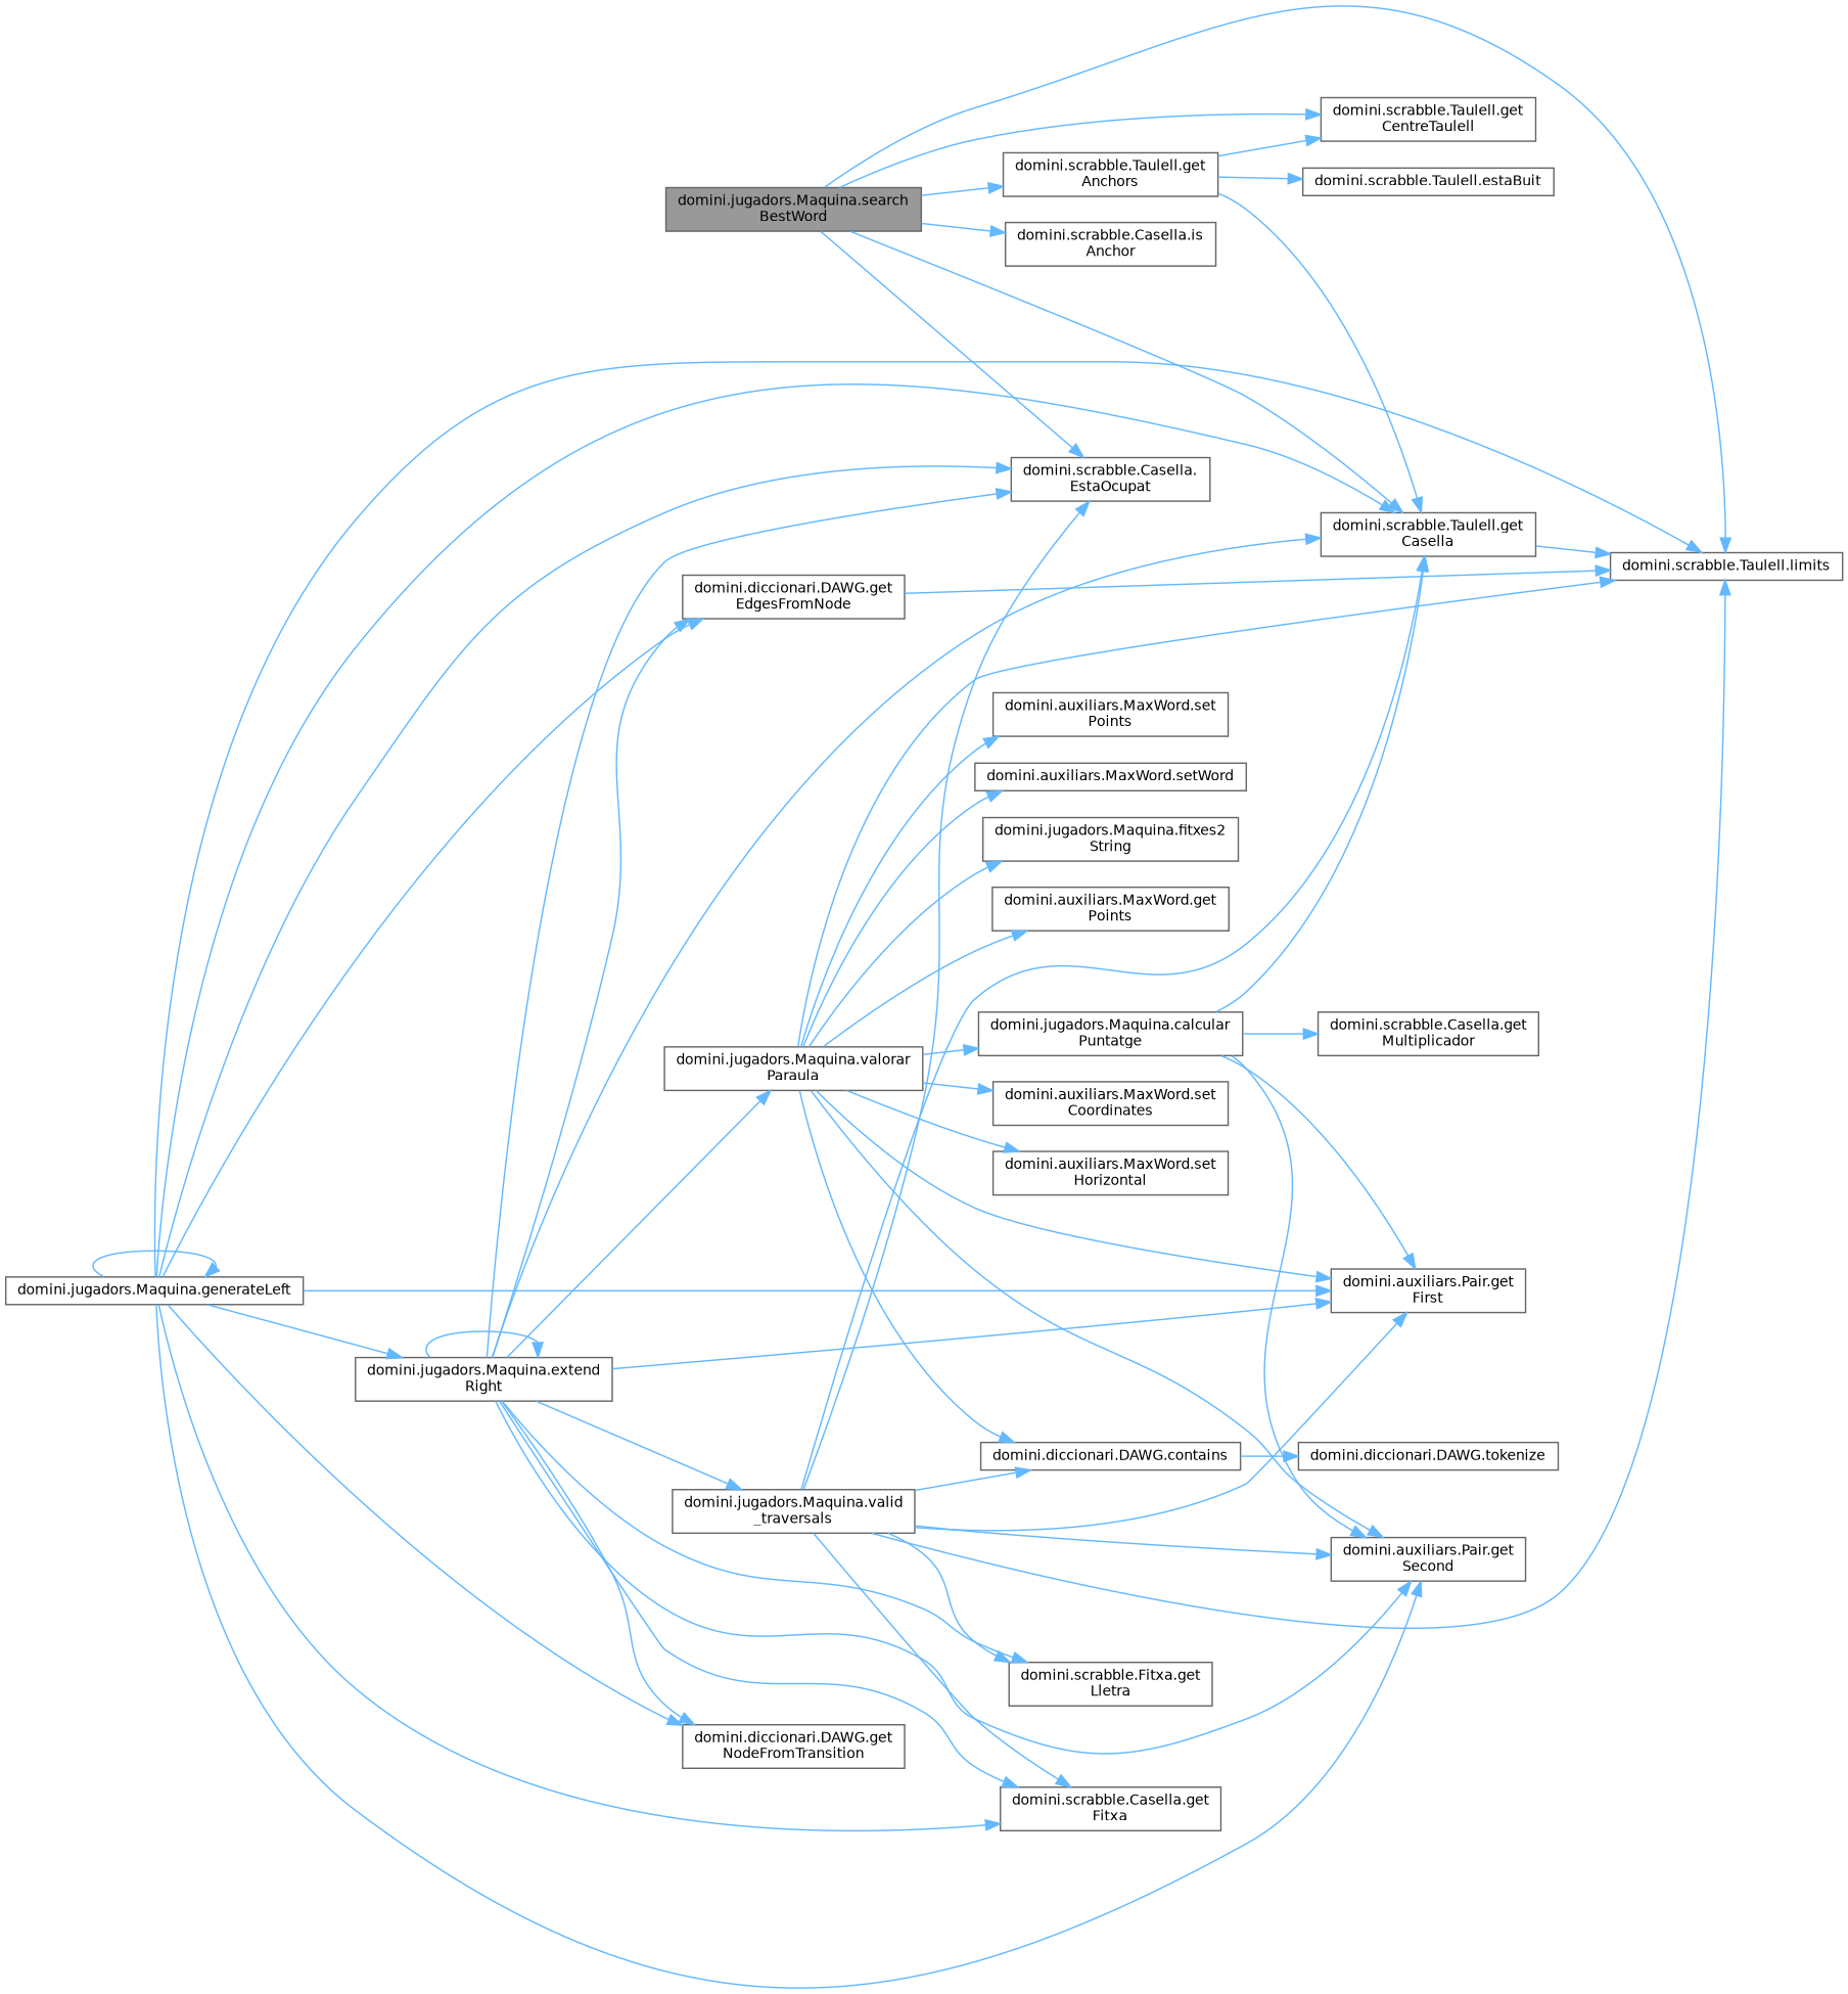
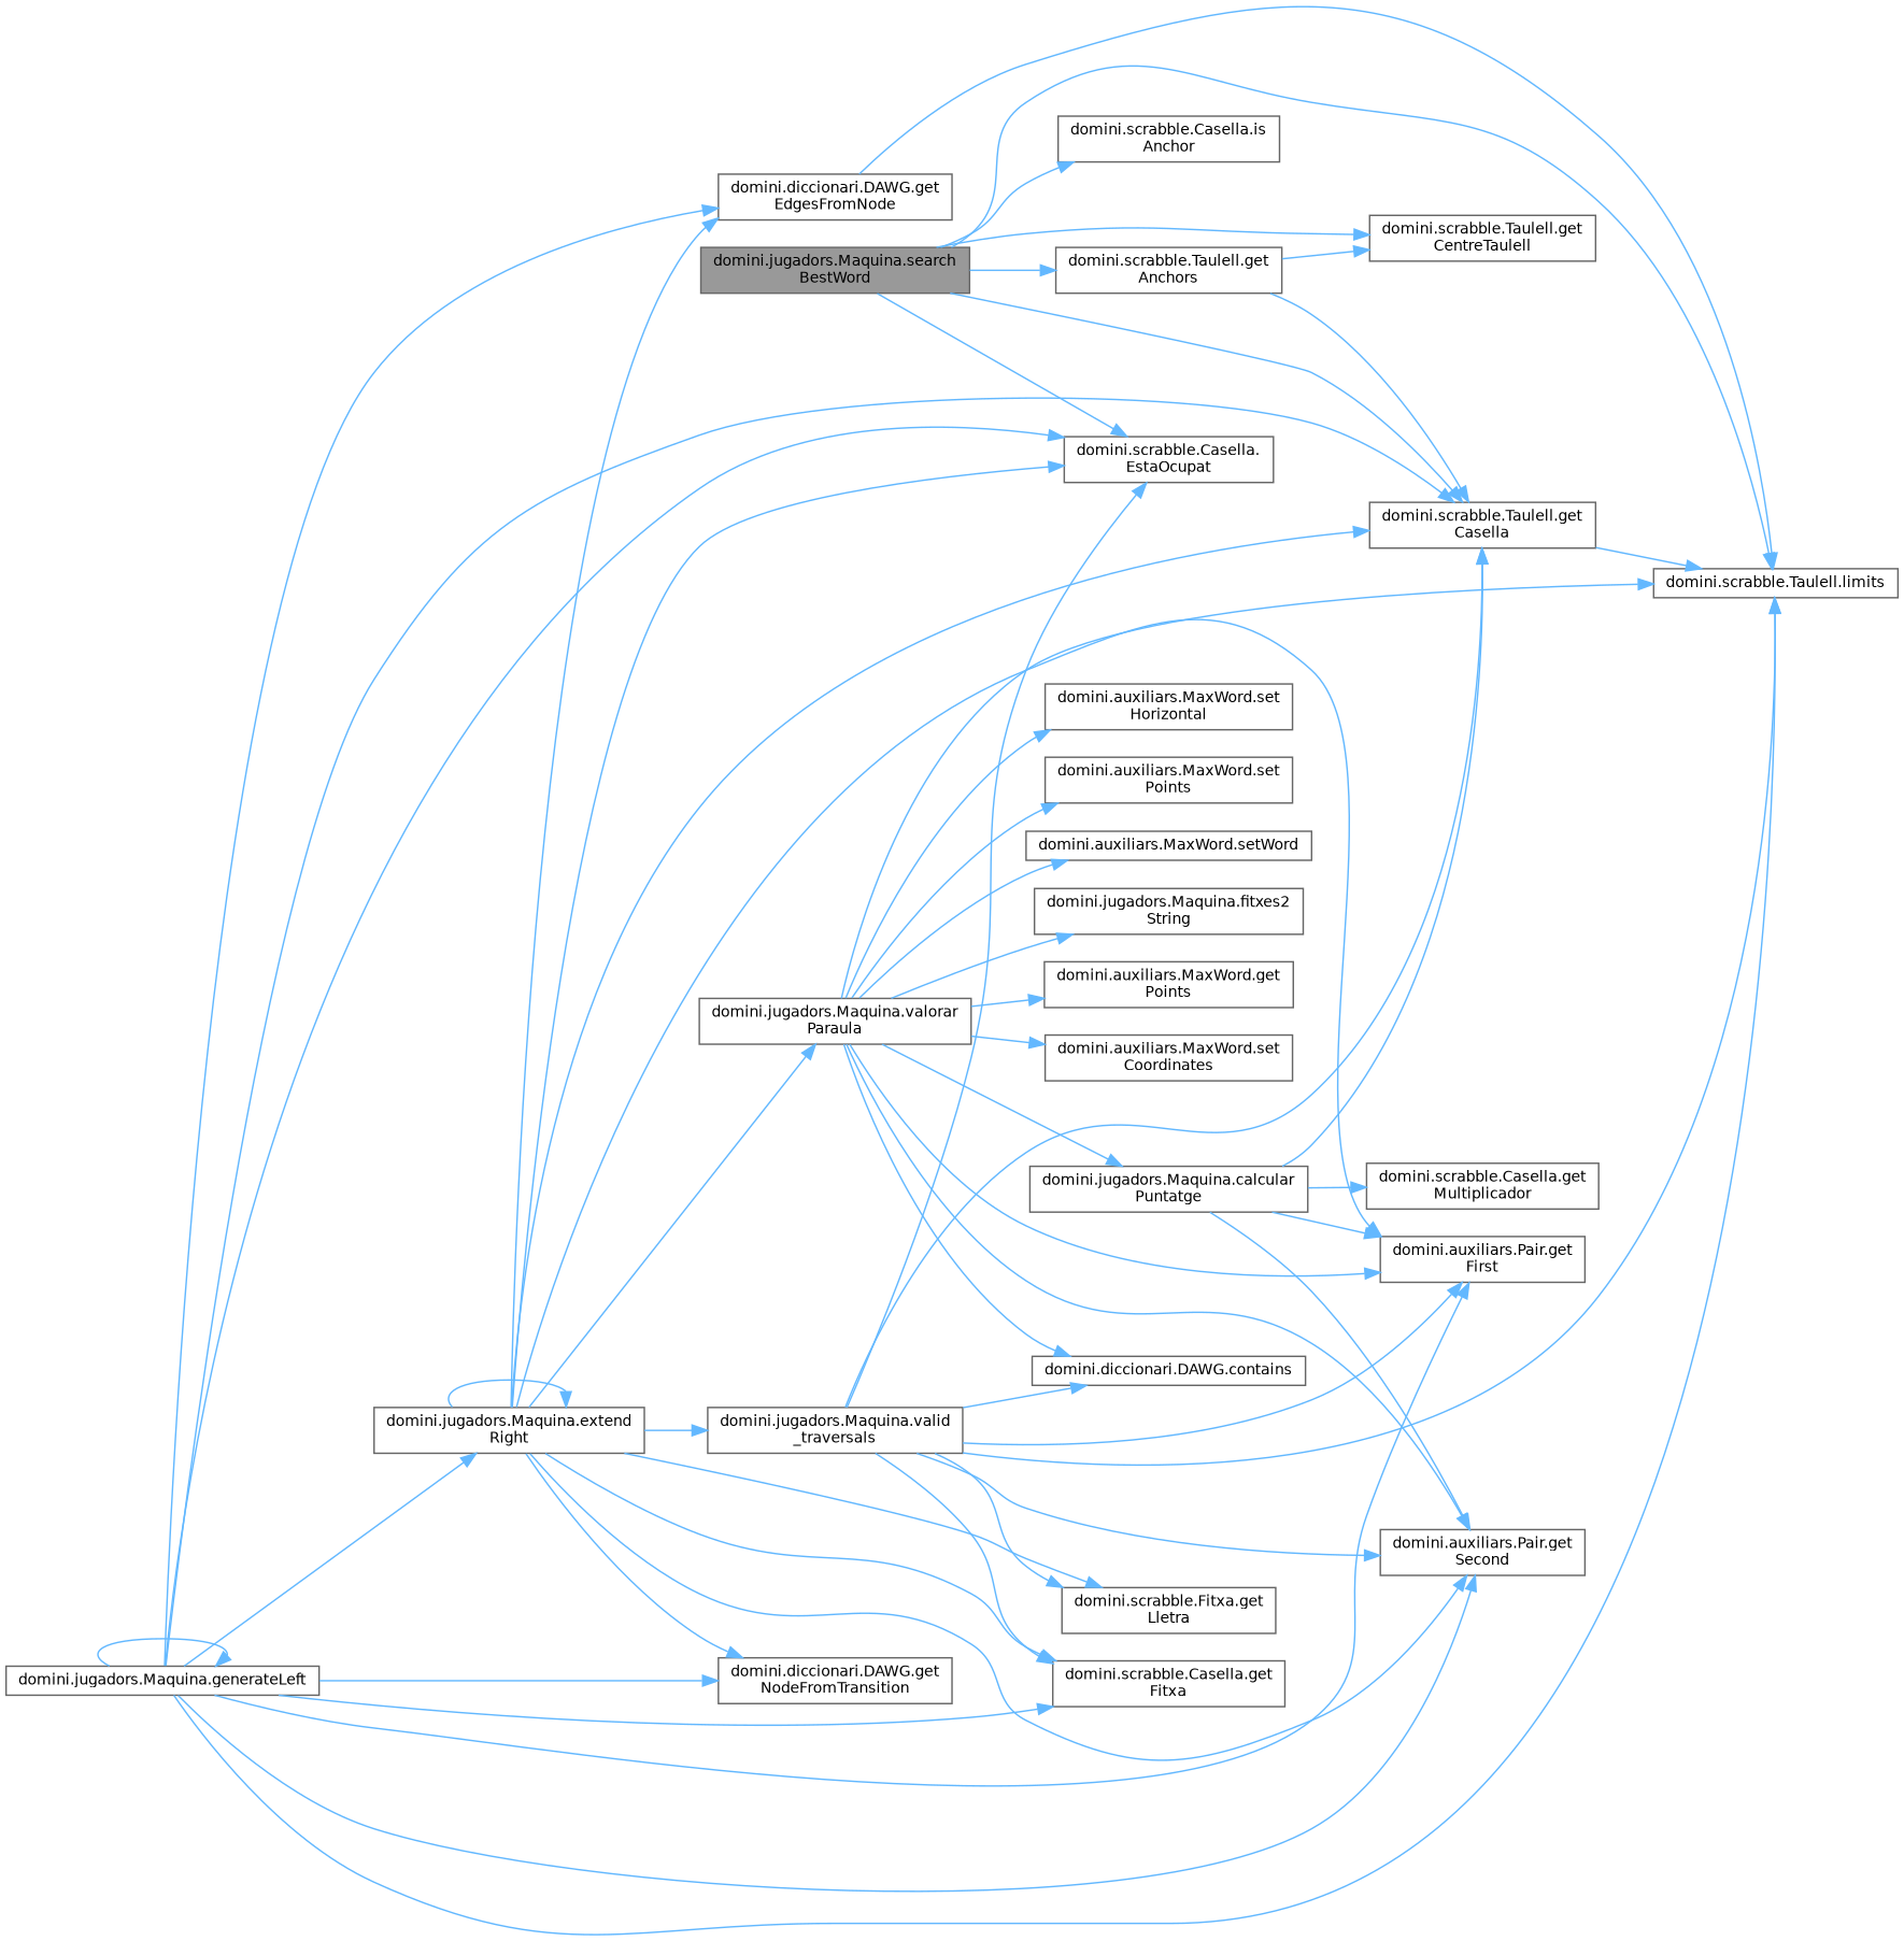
  digraph {
    rankdir=LR
    node [color=grey40 fillcolor=white fontname=Helvetica fontsize=10 shape=box style=filled]
    edge [color=steelblue1 fontname=Helvetica fontsize=10 labelfontname=Helvetica labelfontsize=10 style=solid]
    n1 [color=gray40 fillcolor=grey60 fontcolor=black height=0.2 label="domini.jugadors.Maquina.search\lBestWord" width=0.4]
    n2 [height=0.2 label="domini.scrabble.Casella.\lEstaOcupat" width=0.4]
    n3 [height=0.2 label="domini.scrabble.Taulell.get\lCasella" width=0.4]
    n4 [height=0.2 label="domini.scrabble.Taulell.limits" width=0.4]
    n5 [height=0.2 label="domini.scrabble.Taulell.get\lAnchors" width=0.4]
    n6 [height=0.2 label="domini.scrabble.Casella.is\lAnchor" width=0.4]
    n7 [height=0.2 label="domini.scrabble.Taulell.get\lCentreTaulell" width=0.4]
    n8 [height=0.2 label="domini.jugadors.Maquina.generateLeft" width=0.4]
    n9 [height=0.2 label="domini.jugadors.Maquina.extend\lRight" width=0.4]
    n10 [height=0.2 label="domini.diccionari.DAWG.get\lEdgesFromNode" width=0.4]
    n11 [height=0.2 label="domini.auxiliars.Pair.get\lFirst" width=0.4]
    n12 [height=0.2 label="domini.scrabble.Casella.get\lFitxa" width=0.4]
    n13 [height=0.2 label="domini.diccionari.DAWG.get\lNodeFromTransition" width=0.4]
    n14 [height=0.2 label="domini.auxiliars.Pair.get\lSecond" width=0.4]
-   n15 [height=0.2 label="domini.scrabble.Taulell.estaBuit" width=0.4]
    n16 [height=0.2 label="domini.scrabble.Fitxa.get\lLletra" width=0.4]
    n17 [height=0.2 label="domini.jugadors.Maquina.valid\l_traversals" width=0.4]
    n18 [height=0.2 label="domini.jugadors.Maquina.valorar\lParaula" width=0.4]
    n19 [height=0.2 label="domini.diccionari.DAWG.contains" width=0.4]
    n20 [height=0.2 label="domini.jugadors.Maquina.calcular\lPuntatge" width=0.4]
    n21 [height=0.2 label="domini.jugadors.Maquina.fitxes2\lString" width=0.4]
    n22 [height=0.2 label="domini.auxiliars.MaxWord.get\lPoints" width=0.4]
    n23 [height=0.2 label="domini.auxiliars.MaxWord.set\lCoordinates" width=0.4]
    n24 [height=0.2 label="domini.auxiliars.MaxWord.set\lHorizontal" width=0.4]
    n25 [height=0.2 label="domini.auxiliars.MaxWord.set\lPoints" width=0.4]
    n26 [height=0.2 label="domini.auxiliars.MaxWord.setWord" width=0.4]
-   n27 [height=0.2 label="domini.diccionari.DAWG.tokenize" width=0.4]
    n28 [height=0.2 label="domini.scrabble.Casella.get\lMultiplicador" width=0.4]
    n1 -> n2
    n1 -> n3
    n1 -> n4
    n1 -> n5
    n1 -> n6
    n1 -> n7
    n3 -> n4
    n5 -> n3
    n5 -> n7
-   n5 -> n15
    n8 -> n2
    n8 -> n3
    n8 -> n4
    n8 -> n8
    n8 -> n9
    n8 -> n10
    n8 -> n11
    n8 -> n12
    n8 -> n13
    n8 -> n14
    n9 -> n2
    n9 -> n3
    n9 -> n9
    n9 -> n10
    n9 -> n11
    n9 -> n12
    n9 -> n13
    n9 -> n14
    n9 -> n16
    n9 -> n17
    n9 -> n18
    n10 -> n4
    n17 -> n2
    n17 -> n3
    n17 -> n4
    n17 -> n11
    n17 -> n12
    n17 -> n14
    n17 -> n16
    n17 -> n19
    n18 -> n4
    n18 -> n11
    n18 -> n14
    n18 -> n19
    n18 -> n20
    n18 -> n21
    n18 -> n22
    n18 -> n23
    n18 -> n24
    n18 -> n25
    n18 -> n26
-   n19 -> n27
    n20 -> n3
    n20 -> n11
    n20 -> n14
    n20 -> n28
  }
